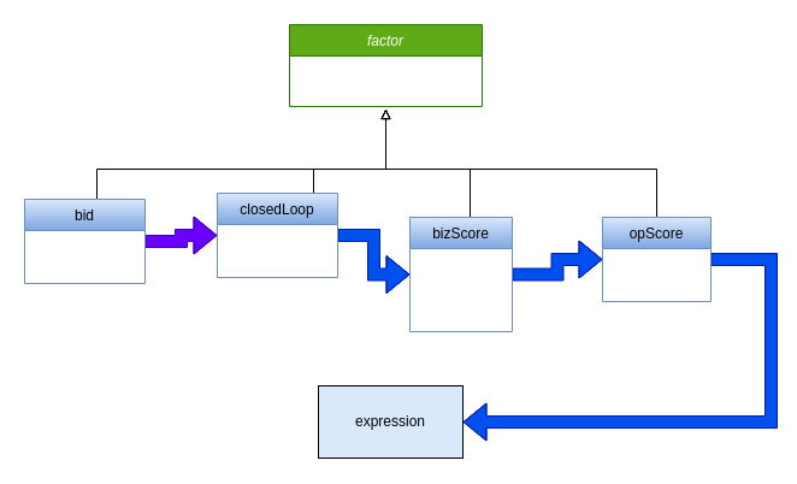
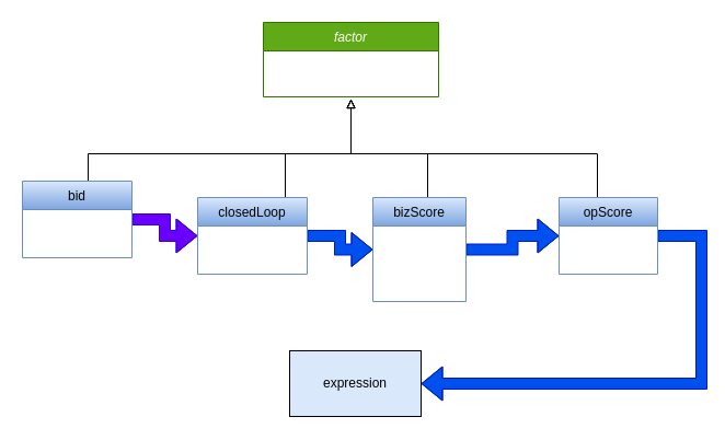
  <mxCell id="0" />
  <mxCell id="1" parent="0" />
  <mxCell id="2" value="factor" style="swimlane;fontStyle=2;align=center;verticalAlign=top;childLayout=stackLayout;horizontal=1;startSize=26;horizontalStack=0;resizeParent=1;resizeLast=0;collapsible=1;marginBottom=0;rounded=0;shadow=0;strokeWidth=1;fillColor=#60a917;strokeColor=#2D7600;fontColor=#ffffff;" parent="1" vertex="1"><mxGeometry x="240" y="20" width="160" height="68" as="geometry"><mxRectangle x="230" y="140" width="160" height="26" as="alternateBounds" /></mxGeometry></mxCell>
  <mxCell id="3" style="edgeStyle=orthogonalEdgeStyle;rounded=0;orthogonalLoop=1;jettySize=auto;html=1;endArrow=block;endFill=0;" edge="1" parent="1" source="5"><mxGeometry relative="1" as="geometry"><mxPoint x="320" y="90" as="targetPoint" /><Array as="points"><mxPoint x="80" y="140" /><mxPoint x="320" y="140" /></Array></mxGeometry></mxCell>
  <mxCell id="4" style="edgeStyle=orthogonalEdgeStyle;rounded=0;orthogonalLoop=1;jettySize=auto;html=1;exitX=1;exitY=0.5;exitDx=0;exitDy=0;entryX=0;entryY=0.5;entryDx=0;entryDy=0;endArrow=block;endFill=1;shape=flexArrow;fillColor=#6a00ff;strokeColor=#3700CC;" edge="1" parent="1" source="5" target="8"><mxGeometry relative="1" as="geometry" /></mxCell>
  <mxCell id="5" value="bid" style="swimlane;fontStyle=0;align=center;verticalAlign=top;childLayout=stackLayout;horizontal=1;startSize=26;horizontalStack=0;resizeParent=1;resizeLast=0;collapsible=1;marginBottom=0;rounded=0;shadow=0;strokeWidth=1;fillColor=#dae8fc;strokeColor=#6c8ebf;gradientColor=#7ea6e0;" parent="1" vertex="1"><mxGeometry x="20" y="165" width="100" height="70" as="geometry"><mxRectangle x="130" y="380" width="160" height="26" as="alternateBounds" /></mxGeometry></mxCell>
  <mxCell id="6" style="edgeStyle=orthogonalEdgeStyle;rounded=0;orthogonalLoop=1;jettySize=auto;html=1;endArrow=block;endFill=0;" edge="1" parent="1" source="8"><mxGeometry relative="1" as="geometry"><mxPoint x="320" y="90" as="targetPoint" /><Array as="points"><mxPoint x="260" y="140" /><mxPoint x="320" y="140" /></Array></mxGeometry></mxCell>
  <mxCell id="7" style="edgeStyle=orthogonalEdgeStyle;shape=flexArrow;rounded=0;orthogonalLoop=1;jettySize=auto;html=1;entryX=0;entryY=0.5;entryDx=0;entryDy=0;endArrow=block;endFill=1;fillColor=#0050ef;strokeColor=#001DBC;" edge="1" parent="1" source="8" target="11"><mxGeometry relative="1" as="geometry" /></mxCell>
- <mxCell id="8" value="closedLoop" style="swimlane;fontStyle=0;align=center;verticalAlign=top;childLayout=stackLayout;horizontal=1;startSize=26;horizontalStack=0;resizeParent=1;resizeLast=0;collapsible=1;marginBottom=0;rounded=0;shadow=0;strokeWidth=1;fillColor=#dae8fc;strokeColor=#6c8ebf;gradientColor=#7ea6e0;" parent="1" vertex="1"><mxGeometry x="180" y="160" width="100" height="70" as="geometry"><mxRectangle x="340" y="380" width="170" height="26" as="alternateBounds" /></mxGeometry></mxCell>
+ <mxCell id="8" value="closedLoop" style="swimlane;fontStyle=0;align=center;verticalAlign=top;childLayout=stackLayout;horizontal=1;startSize=26;horizontalStack=0;resizeParent=1;resizeLast=0;collapsible=1;marginBottom=0;rounded=0;shadow=0;strokeWidth=1;fillColor=#dae8fc;strokeColor=#6c8ebf;gradientColor=#7ea6e0;" parent="1" vertex="1"><mxGeometry x="180" y="180" width="100" height="70" as="geometry"><mxRectangle x="340" y="380" width="170" height="26" as="alternateBounds" /></mxGeometry></mxCell>
  <mxCell id="9" style="edgeStyle=orthogonalEdgeStyle;rounded=0;orthogonalLoop=1;jettySize=auto;html=1;endArrow=block;endFill=0;" edge="1" parent="1" source="11"><mxGeometry relative="1" as="geometry"><mxPoint x="320" y="90" as="targetPoint" /><Array as="points"><mxPoint x="390" y="140" /><mxPoint x="320" y="140" /></Array></mxGeometry></mxCell>
  <mxCell id="10" style="edgeStyle=orthogonalEdgeStyle;shape=flexArrow;rounded=0;orthogonalLoop=1;jettySize=auto;html=1;entryX=0;entryY=0.5;entryDx=0;entryDy=0;endArrow=block;endFill=1;fillColor=#0050ef;strokeColor=#001DBC;" edge="1" parent="1" source="11" target="14"><mxGeometry relative="1" as="geometry" /></mxCell>
  <mxCell id="11" value="bizScore" style="swimlane;fontStyle=0;align=center;verticalAlign=top;childLayout=stackLayout;horizontal=1;startSize=26;horizontalStack=0;resizeParent=1;resizeLast=0;collapsible=1;marginBottom=0;rounded=0;shadow=0;strokeWidth=1;fillColor=#dae8fc;strokeColor=#6c8ebf;gradientColor=#7ea6e0;" vertex="1" parent="1"><mxGeometry x="340" y="180" width="85" height="95" as="geometry"><mxRectangle x="340" y="380" width="170" height="26" as="alternateBounds" /></mxGeometry></mxCell>
  <mxCell id="12" style="edgeStyle=orthogonalEdgeStyle;rounded=0;orthogonalLoop=1;jettySize=auto;html=1;endArrow=block;endFill=0;" edge="1" parent="1" source="14"><mxGeometry relative="1" as="geometry"><mxPoint x="320" y="90" as="targetPoint" /><Array as="points"><mxPoint x="545" y="140" /><mxPoint x="320" y="140" /></Array></mxGeometry></mxCell>
  <mxCell id="13" style="edgeStyle=orthogonalEdgeStyle;shape=flexArrow;rounded=0;orthogonalLoop=1;jettySize=auto;html=1;entryX=1;entryY=0.5;entryDx=0;entryDy=0;endArrow=block;endFill=1;fillColor=#0050ef;strokeColor=#001DBC;" edge="1" parent="1" source="14" target="15"><mxGeometry relative="1" as="geometry"><Array as="points"><mxPoint x="640" y="215" /><mxPoint x="640" y="350" /></Array></mxGeometry></mxCell>
- <mxCell id="14" value="opScore" style="swimlane;fontStyle=0;align=center;verticalAlign=top;childLayout=stackLayout;horizontal=1;startSize=26;horizontalStack=0;resizeParent=1;resizeLast=0;collapsible=1;marginBottom=0;rounded=0;shadow=0;strokeWidth=1;fillColor=#dae8fc;strokeColor=#6c8ebf;gradientColor=#7ea6e0;" vertex="1" parent="1"><mxGeometry x="500" y="180" width="90" height="70" as="geometry"><mxRectangle x="340" y="380" width="170" height="26" as="alternateBounds" /></mxGeometry></mxCell>
+ <mxCell id="14" value="opScore" style="swimlane;fontStyle=0;align=center;verticalAlign=top;childLayout=stackLayout;horizontal=1;startSize=26;horizontalStack=0;resizeParent=1;resizeLast=0;collapsible=1;marginBottom=0;rounded=0;shadow=0;strokeWidth=1;fillColor=#dae8fc;strokeColor=#6c8ebf;gradientColor=#7ea6e0;" vertex="1" parent="1"><mxGeometry x="510" y="180" width="90" height="70" as="geometry"><mxRectangle x="340" y="380" width="170" height="26" as="alternateBounds" /></mxGeometry></mxCell>
  <mxCell id="15" value="expression" style="rounded=0;whiteSpace=wrap;html=1;fillColor=#dae8fc;" vertex="1" parent="1"><mxGeometry x="264" y="320" width="120" height="60" as="geometry" /></mxCell>
